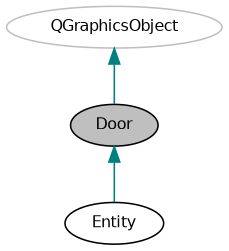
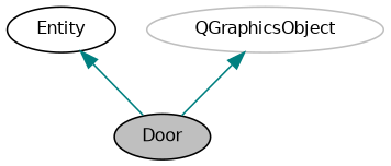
  digraph {
    node [color=black fillcolor=white fontname=Helvetica fontsize=10 shape=ellipse style=filled]
    edge [color=teal dir=back fontname=Helvetica fontsize=10 labelfontname=Helvetica labelfontsize=10 style=solid]
    n1 [fillcolor=grey75 fontcolor=black height=0.2 label=Door width=0.4]
    n2 [height=0.2 label=Entity width=0.4]
    n3 [color=grey75 height=0.2 label=QGraphicsObject width=0.4]
-   n1 -> n2
+   n2 -> n1
    n3 -> n1
  }
